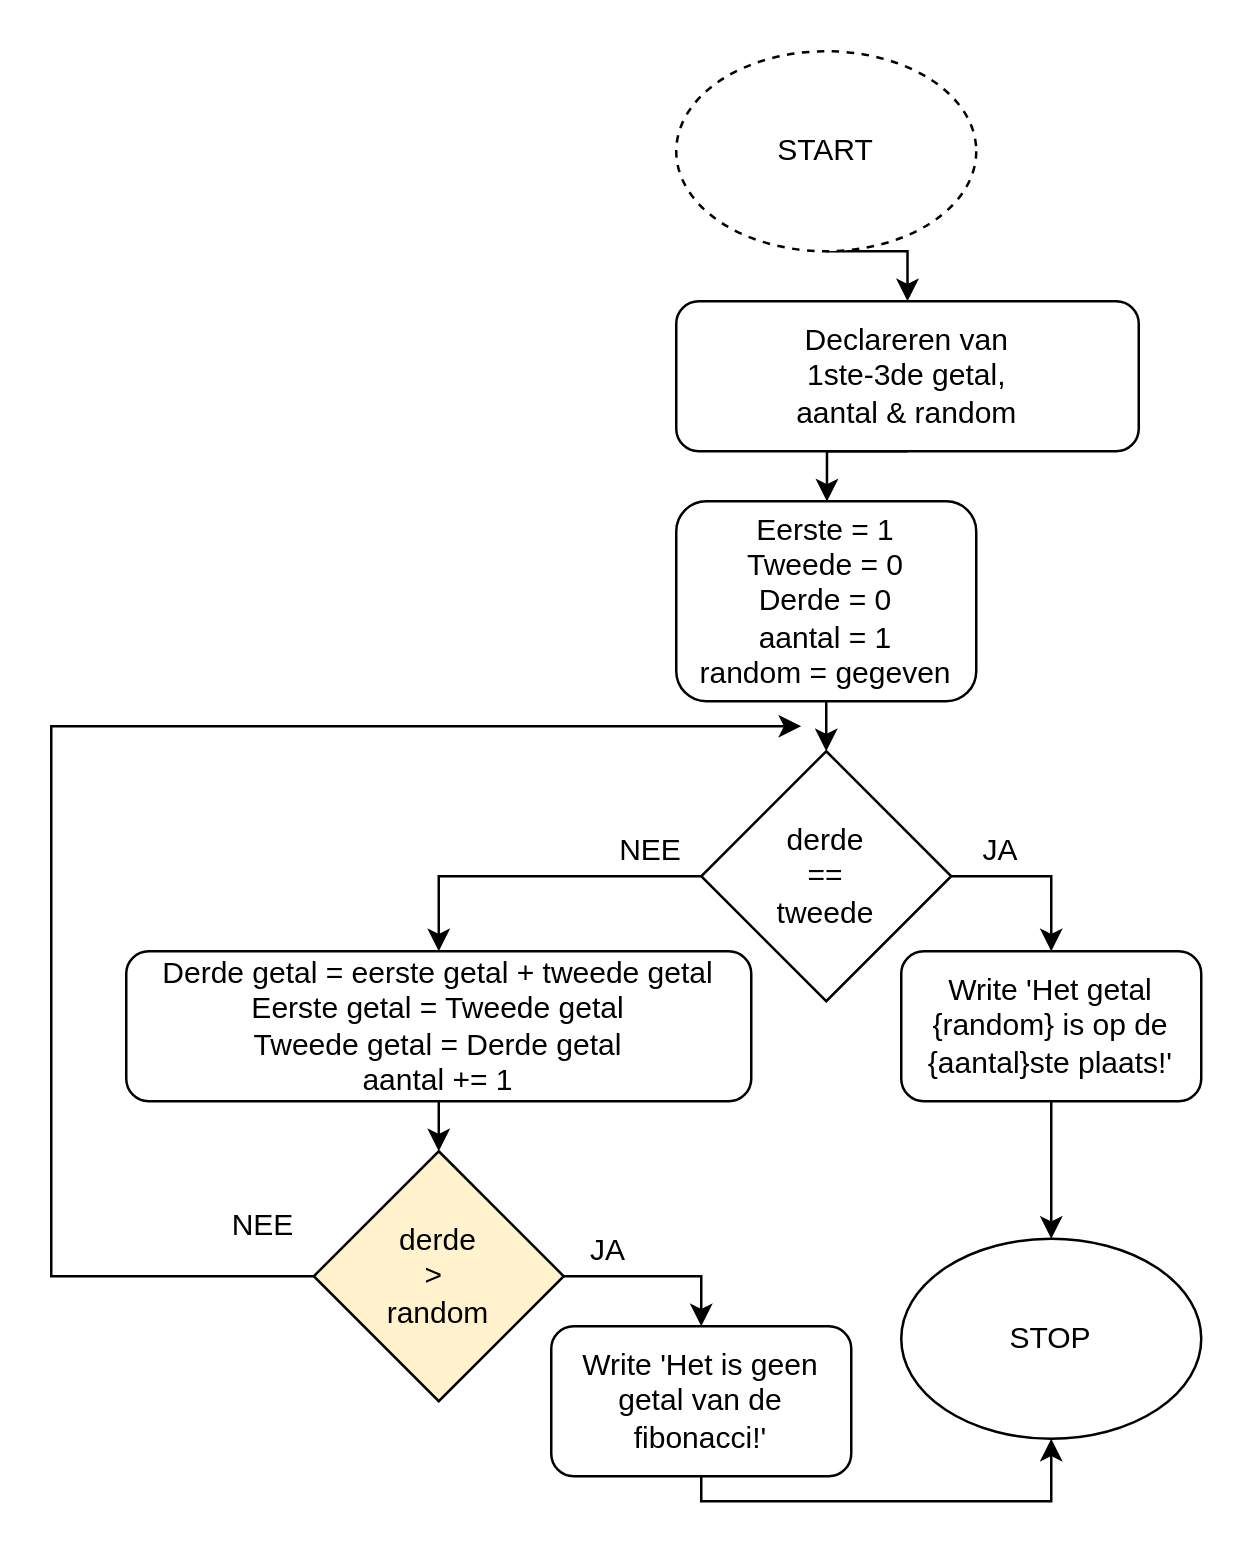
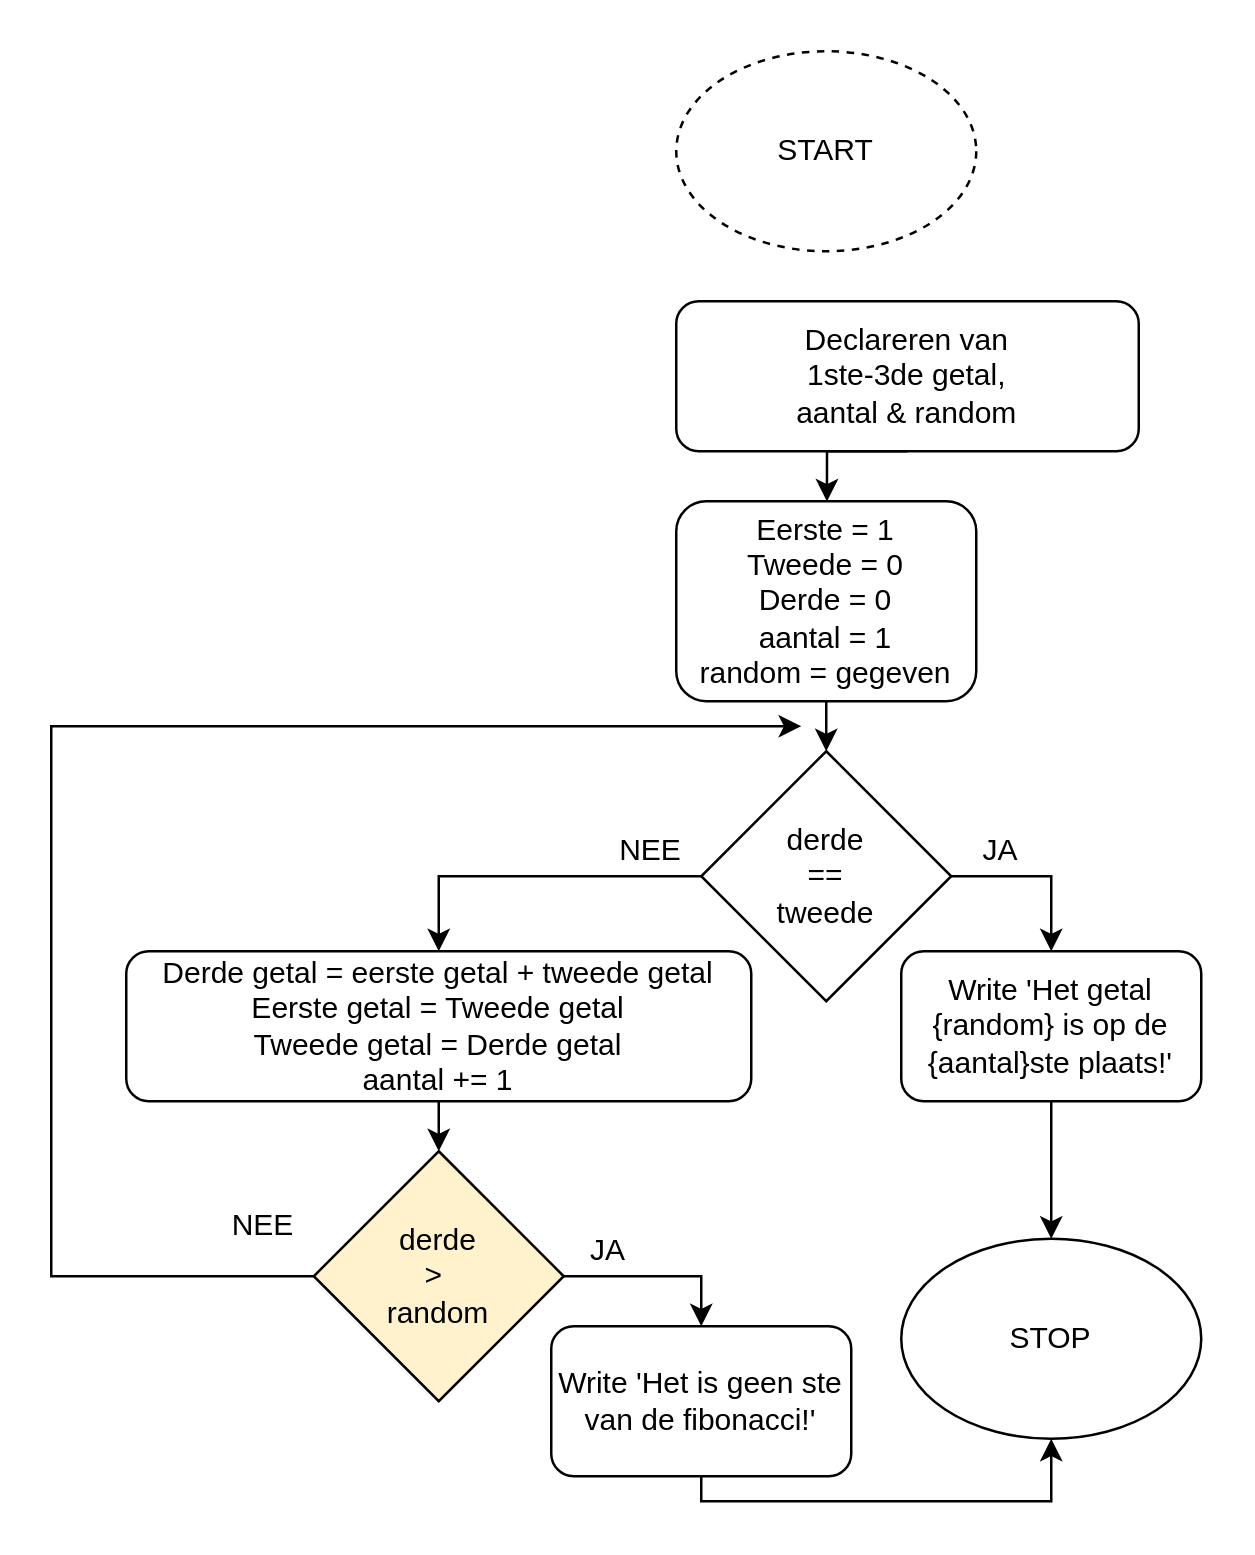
  <mxCell id="0" />
  <mxCell id="1" parent="0" />
- <mxCell id="2" style="edgeStyle=orthogonalEdgeStyle;rounded=0;orthogonalLoop=1;jettySize=auto;html=1;exitX=0.5;exitY=1;exitDx=0;exitDy=0;entryX=0.5;entryY=0;entryDx=0;entryDy=0;" edge="1" parent="1" source="3" target="5"><mxGeometry relative="1" as="geometry" /></mxCell>
  <mxCell id="3" value="START" style="ellipse;whiteSpace=wrap;html=1;dashed=1;" vertex="1" parent="1"><mxGeometry x="270" y="20" width="120" height="80" as="geometry" /></mxCell>
  <mxCell id="4" style="edgeStyle=orthogonalEdgeStyle;rounded=0;orthogonalLoop=1;jettySize=auto;html=1;exitX=0.5;exitY=1;exitDx=0;exitDy=0;entryX=0.5;entryY=0;entryDx=0;entryDy=0;" edge="1" parent="1" source="5"><mxGeometry relative="1" as="geometry"><mxPoint x="330.276" y="200.103" as="targetPoint" /></mxGeometry></mxCell>
  <mxCell id="5" value="Declareren van &lt;br&gt;1ste-3de getal, &lt;br&gt;aantal &amp;amp; random" style="rounded=1;whiteSpace=wrap;html=1;" vertex="1" parent="1"><mxGeometry x="270" y="120" width="185" height="60" as="geometry" /></mxCell>
  <mxCell id="6" style="edgeStyle=orthogonalEdgeStyle;rounded=0;orthogonalLoop=1;jettySize=auto;html=1;exitX=0.5;exitY=1;exitDx=0;exitDy=0;entryX=0.5;entryY=0;entryDx=0;entryDy=0;" edge="1" parent="1" source="7" target="10"><mxGeometry relative="1" as="geometry" /></mxCell>
  <mxCell id="7" value="Eerste = 1&lt;br&gt;Tweede = 0&lt;br&gt;Derde = 0&lt;br&gt;aantal = 1&lt;br&gt;random = gegeven" style="rounded=1;whiteSpace=wrap;html=1;" vertex="1" parent="1"><mxGeometry x="270" y="200" width="120" height="80" as="geometry" /></mxCell>
  <mxCell id="8" style="edgeStyle=orthogonalEdgeStyle;rounded=0;orthogonalLoop=1;jettySize=auto;html=1;exitX=0;exitY=0.5;exitDx=0;exitDy=0;" edge="1" parent="1" source="10" target="12"><mxGeometry relative="1" as="geometry" /></mxCell>
  <mxCell id="9" style="edgeStyle=orthogonalEdgeStyle;rounded=0;orthogonalLoop=1;jettySize=auto;html=1;exitX=1;exitY=0.5;exitDx=0;exitDy=0;" edge="1" parent="1" source="10" target="14"><mxGeometry relative="1" as="geometry" /></mxCell>
  <mxCell id="10" value="derde&lt;br&gt;==&lt;br&gt;tweede" style="rhombus;whiteSpace=wrap;html=1;" vertex="1" parent="1"><mxGeometry x="280" y="300" width="100" height="100" as="geometry" /></mxCell>
  <mxCell id="11" style="edgeStyle=orthogonalEdgeStyle;rounded=0;orthogonalLoop=1;jettySize=auto;html=1;exitX=0.5;exitY=1;exitDx=0;exitDy=0;entryX=0.5;entryY=0;entryDx=0;entryDy=0;" edge="1" parent="1" source="12" target="20"><mxGeometry relative="1" as="geometry" /></mxCell>
  <mxCell id="12" value="Derde getal = eerste getal + tweede getal&lt;br&gt;Eerste getal = Tweede getal&lt;br&gt;Tweede getal = Derde getal&lt;br&gt;aantal += 1" style="rounded=1;whiteSpace=wrap;html=1;" vertex="1" parent="1"><mxGeometry x="50" y="380" width="250" height="60" as="geometry" /></mxCell>
  <mxCell id="13" style="edgeStyle=orthogonalEdgeStyle;rounded=0;orthogonalLoop=1;jettySize=auto;html=1;exitX=0.5;exitY=1;exitDx=0;exitDy=0;entryX=0.5;entryY=0;entryDx=0;entryDy=0;" edge="1" parent="1" source="14" target="15"><mxGeometry relative="1" as="geometry" /></mxCell>
  <mxCell id="14" value="Write 'Het getal {random} is op de {aantal}ste plaats!'" style="rounded=1;whiteSpace=wrap;html=1;" vertex="1" parent="1"><mxGeometry x="360" y="380" width="120" height="60" as="geometry" /></mxCell>
  <mxCell id="15" value="STOP" style="ellipse;whiteSpace=wrap;html=1;" vertex="1" parent="1"><mxGeometry x="360" y="495" width="120" height="80" as="geometry" /></mxCell>
  <mxCell id="16" value="JA" style="text;html=1;strokeColor=none;fillColor=none;align=center;verticalAlign=middle;whiteSpace=wrap;rounded=0;" vertex="1" parent="1"><mxGeometry x="380" y="330" width="40" height="20" as="geometry" /></mxCell>
  <mxCell id="17" value="NEE" style="text;html=1;strokeColor=none;fillColor=none;align=center;verticalAlign=middle;whiteSpace=wrap;rounded=0;" vertex="1" parent="1"><mxGeometry x="240" y="330" width="40" height="20" as="geometry" /></mxCell>
  <mxCell id="18" style="edgeStyle=orthogonalEdgeStyle;rounded=0;orthogonalLoop=1;jettySize=auto;html=1;exitX=0;exitY=0.5;exitDx=0;exitDy=0;" edge="1" parent="1" source="20"><mxGeometry relative="1" as="geometry"><mxPoint x="320" y="290" as="targetPoint" /><Array as="points"><mxPoint x="20" y="510" /><mxPoint x="20" y="290" /></Array></mxGeometry></mxCell>
  <mxCell id="19" style="edgeStyle=orthogonalEdgeStyle;rounded=0;orthogonalLoop=1;jettySize=auto;html=1;exitX=1;exitY=0.5;exitDx=0;exitDy=0;" edge="1" parent="1" source="20" target="24"><mxGeometry relative="1" as="geometry" /></mxCell>
  <mxCell id="20" value="derde&lt;br&gt;&amp;gt;&amp;nbsp;&lt;br&gt;random" style="rhombus;whiteSpace=wrap;html=1;fillColor=#fff2cc;" vertex="1" parent="1"><mxGeometry x="125" y="460" width="100" height="100" as="geometry" /></mxCell>
  <mxCell id="21" value="NEE" style="text;html=1;strokeColor=none;fillColor=none;align=center;verticalAlign=middle;whiteSpace=wrap;rounded=0;" vertex="1" parent="1"><mxGeometry x="85" y="480" width="40" height="20" as="geometry" /></mxCell>
  <mxCell id="22" value="JA" style="text;html=1;strokeColor=none;fillColor=none;align=center;verticalAlign=middle;whiteSpace=wrap;rounded=0;" vertex="1" parent="1"><mxGeometry x="222.5" y="490" width="40" height="20" as="geometry" /></mxCell>
  <mxCell id="23" style="edgeStyle=orthogonalEdgeStyle;rounded=0;orthogonalLoop=1;jettySize=auto;html=1;exitX=0.5;exitY=1;exitDx=0;exitDy=0;entryX=0.5;entryY=1;entryDx=0;entryDy=0;" edge="1" parent="1" source="24" target="15"><mxGeometry relative="1" as="geometry"><Array as="points"><mxPoint x="280" y="600" /><mxPoint x="420" y="600" /></Array></mxGeometry></mxCell>
- <mxCell id="24" value="Write 'Het is geen getal van de fibonacci!'" style="rounded=1;whiteSpace=wrap;html=1;" vertex="1" parent="1"><mxGeometry x="220" y="530" width="120" height="60" as="geometry" /></mxCell>
+ <mxCell id="24" value="Write 'Het is geen ste van de fibonacci!'" style="rounded=1;whiteSpace=wrap;html=1;" vertex="1" parent="1"><mxGeometry x="220" y="530" width="120" height="60" as="geometry" /></mxCell>
